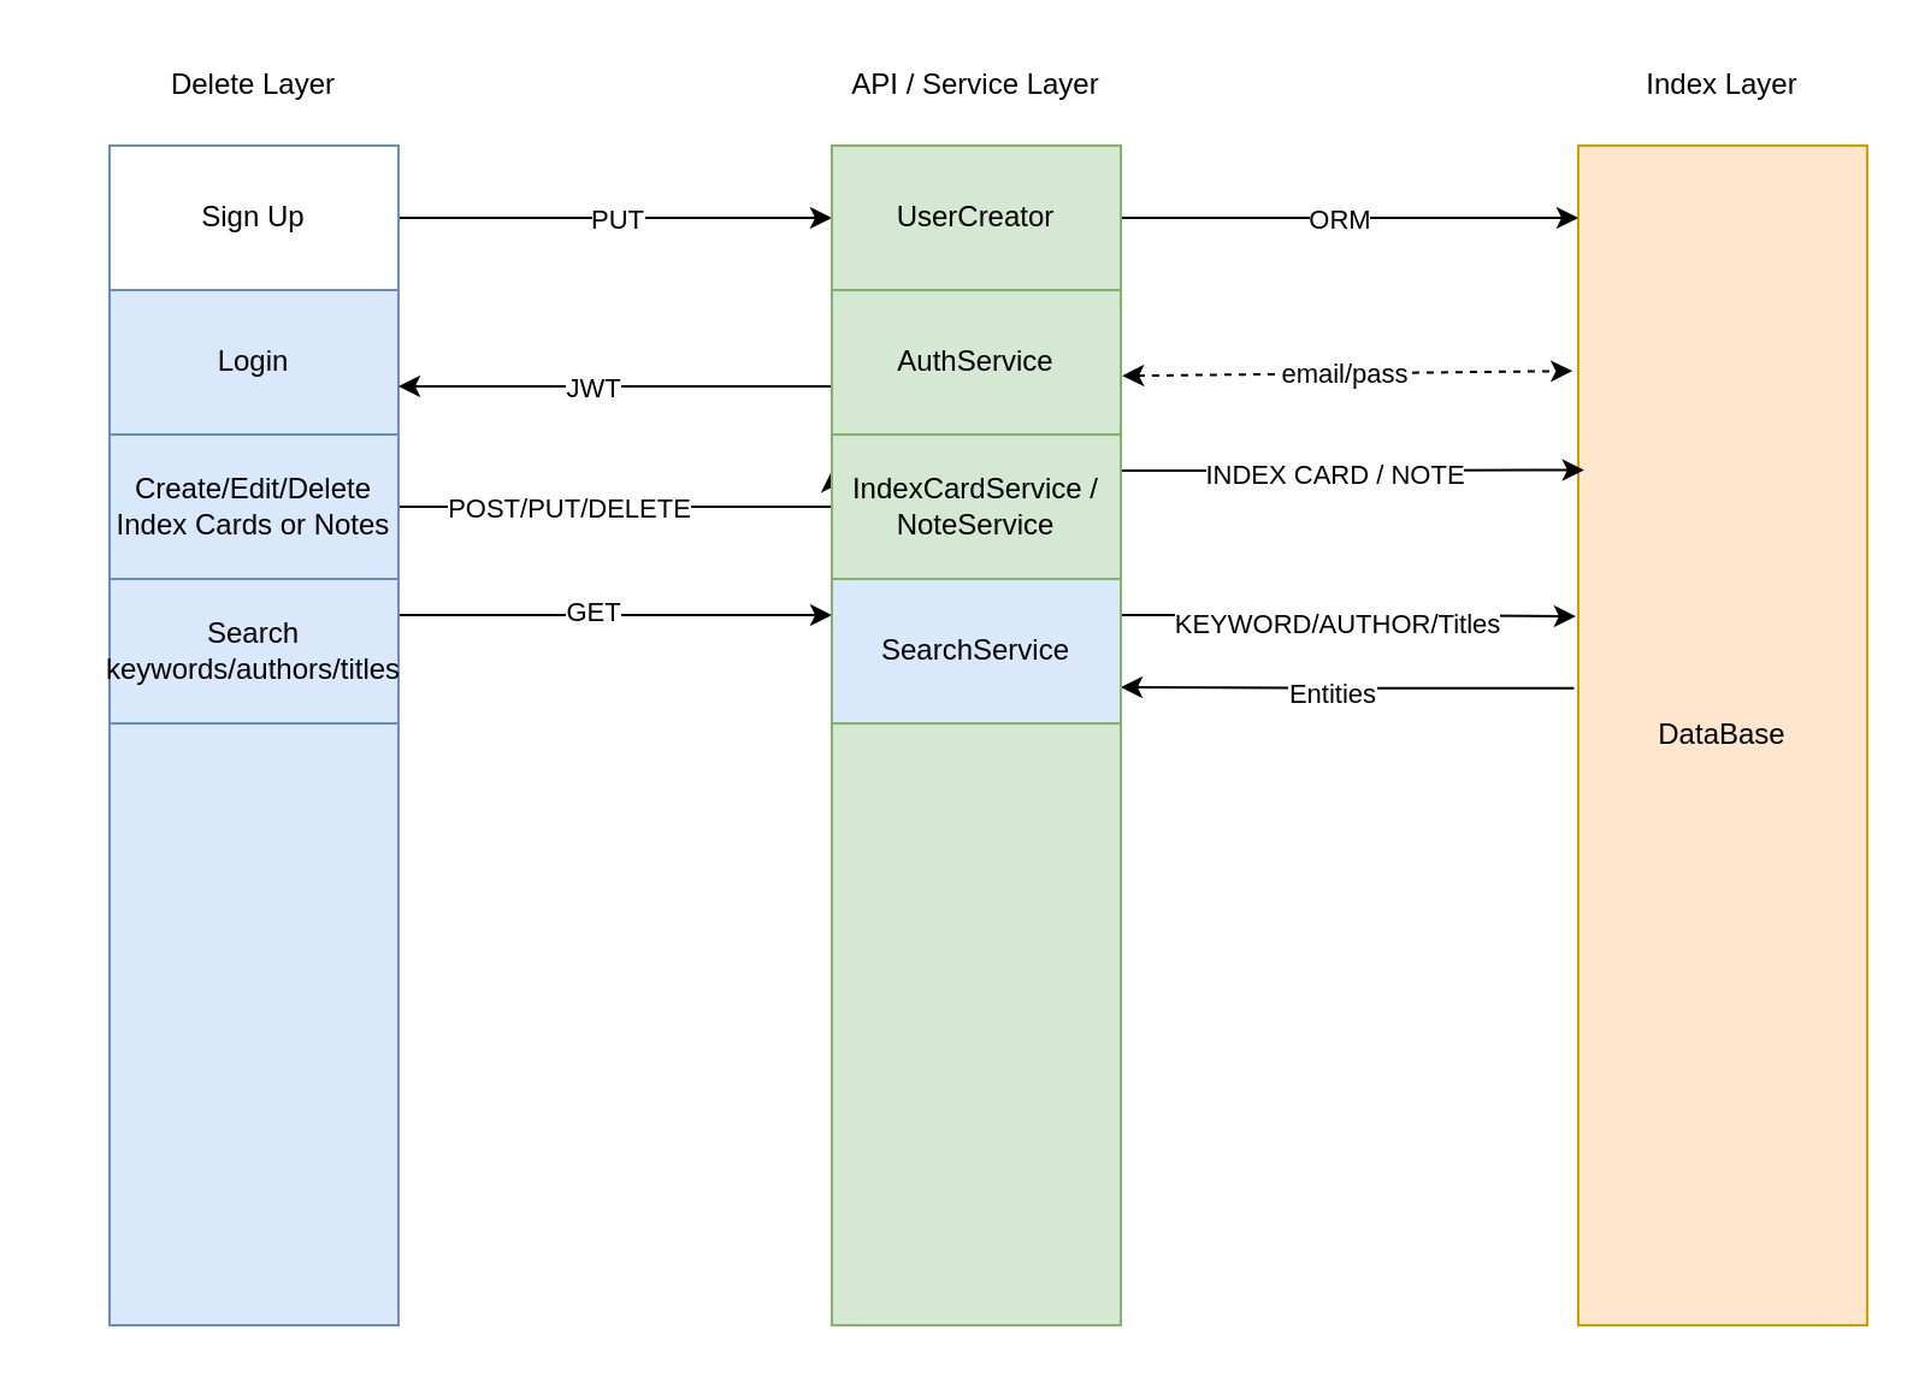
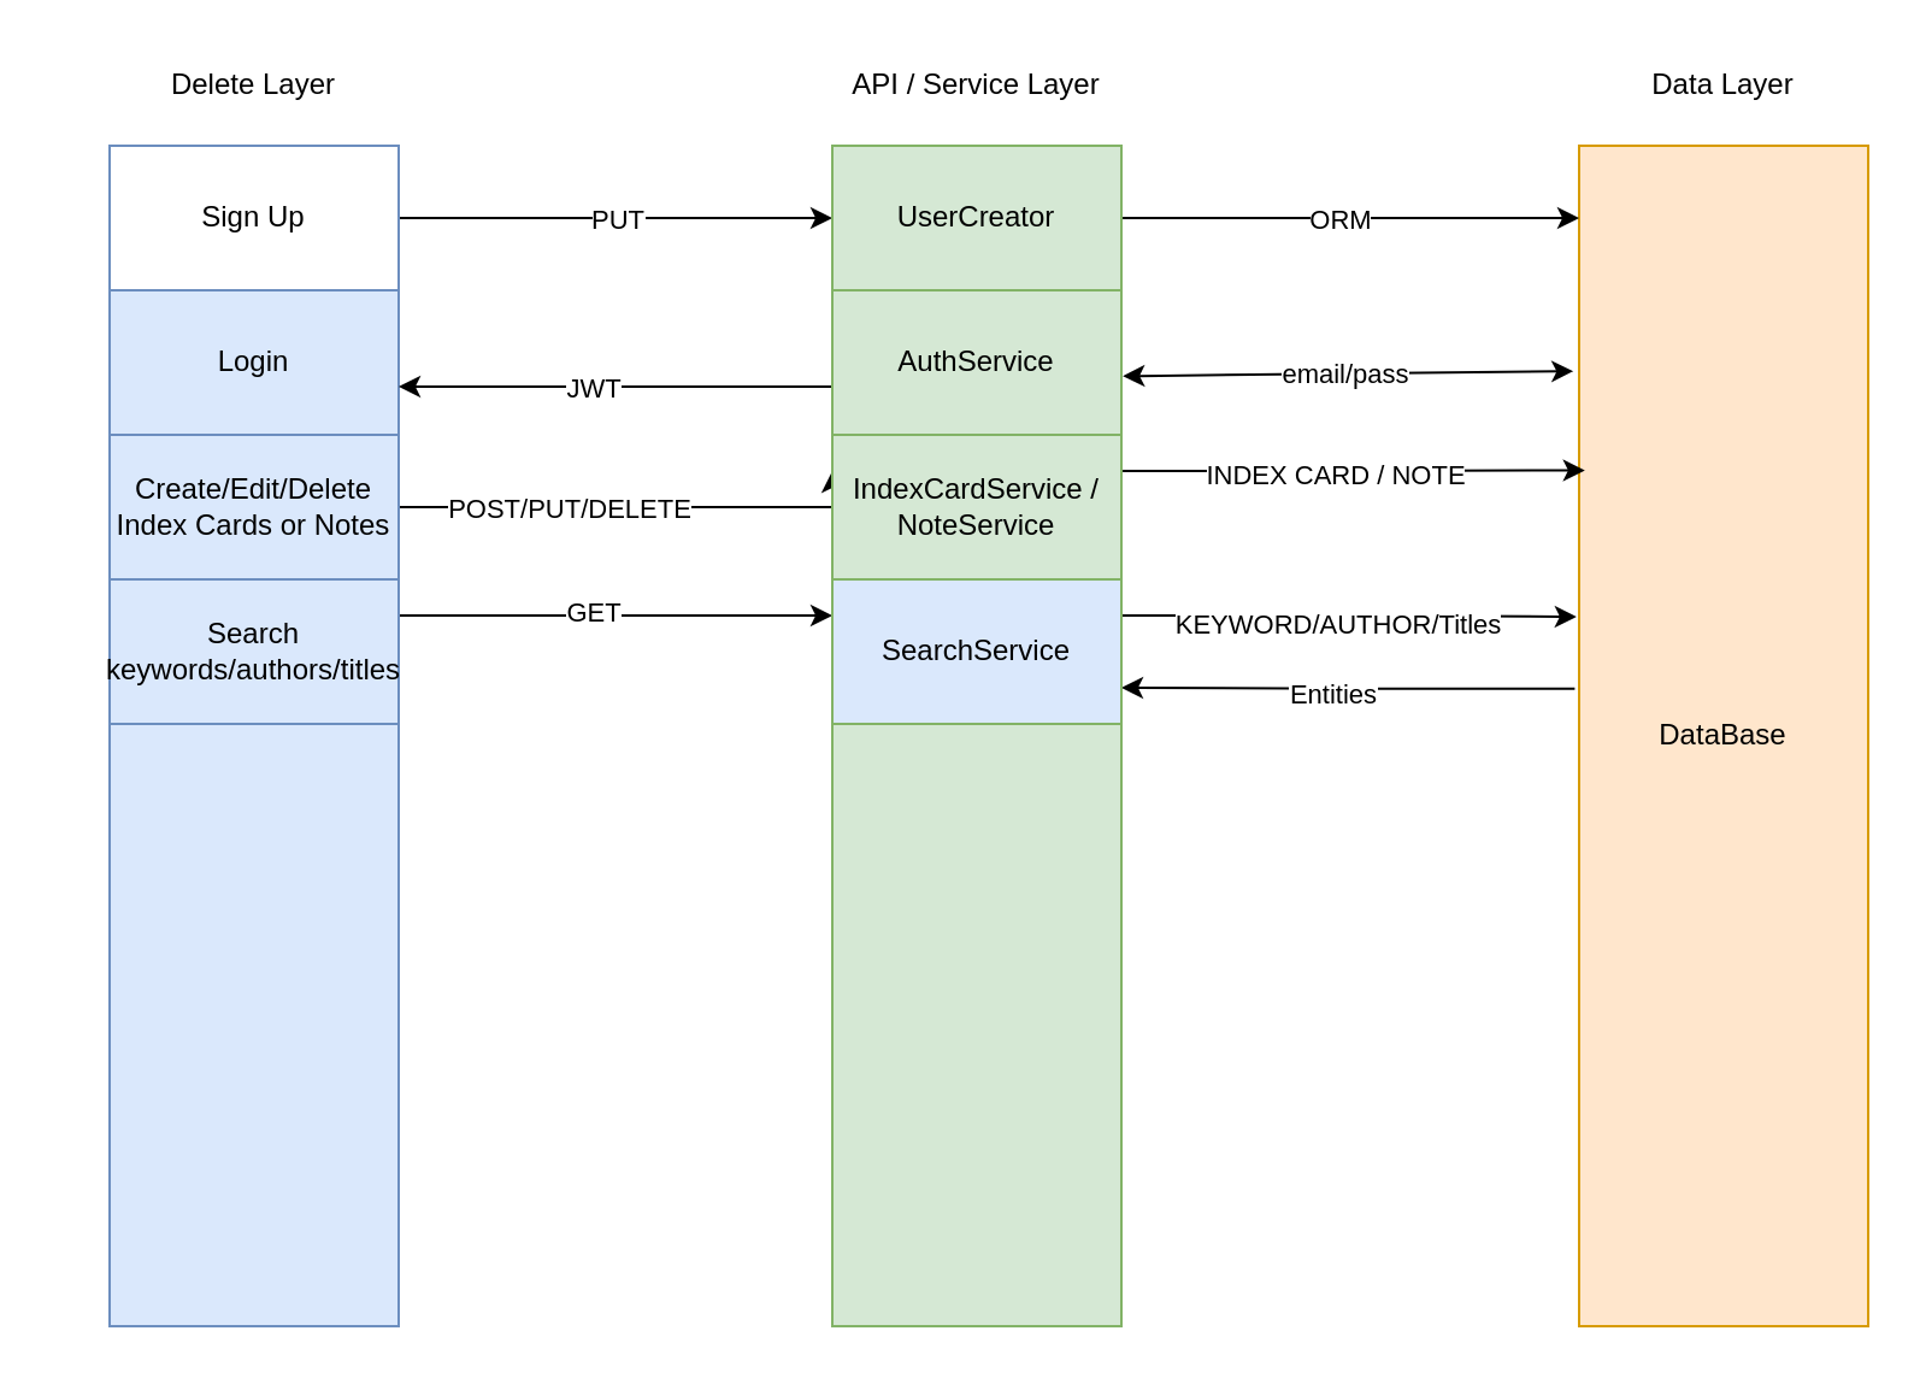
  <mxCell id="0" />
  <mxCell id="1" parent="0" />
  <mxCell id="2" value="" style="rounded=0;whiteSpace=wrap;html=1;fillColor=#dae8fc;strokeColor=#6c8ebf;" parent="1" vertex="1"><mxGeometry x="45" y="60" width="120" height="490" as="geometry" /></mxCell>
  <mxCell id="3" value="" style="rounded=0;whiteSpace=wrap;html=1;fillColor=#d5e8d4;strokeColor=#82b366;" parent="1" vertex="1"><mxGeometry x="345" y="60" width="120" height="490" as="geometry" /></mxCell>
  <mxCell id="4" style="edgeStyle=orthogonalEdgeStyle;rounded=0;orthogonalLoop=1;jettySize=auto;html=1;exitX=-0.015;exitY=0.46;exitDx=0;exitDy=0;entryX=1;entryY=0.75;entryDx=0;entryDy=0;exitPerimeter=0;" parent="1" source="6" target="30" edge="1"><mxGeometry relative="1" as="geometry" /></mxCell>
  <mxCell id="5" value="Entities" style="edgeLabel;html=1;align=center;verticalAlign=middle;resizable=0;points=[];" parent="4" vertex="1" connectable="0"><mxGeometry x="0.072" y="2" relative="1" as="geometry"><mxPoint as="offset" /></mxGeometry></mxCell>
  <mxCell id="6" value="DataBase" style="rounded=0;whiteSpace=wrap;html=1;fillColor=#ffe6cc;strokeColor=#d79b00;" parent="1" vertex="1"><mxGeometry x="655" y="60" width="120" height="490" as="geometry" /></mxCell>
  <mxCell id="7" style="edgeStyle=orthogonalEdgeStyle;rounded=0;orthogonalLoop=1;jettySize=auto;html=1;entryX=0;entryY=0.5;entryDx=0;entryDy=0;" parent="1" source="9" target="12" edge="1"><mxGeometry relative="1" as="geometry" /></mxCell>
  <mxCell id="8" value="PUT" style="edgeLabel;html=1;align=center;verticalAlign=middle;resizable=0;points=[];" parent="7" vertex="1" connectable="0"><mxGeometry x="0.195" y="-3" relative="1" as="geometry"><mxPoint x="-18" y="-3" as="offset" /></mxGeometry></mxCell>
  <mxCell id="9" value="Sign Up" style="rounded=0;whiteSpace=wrap;html=1;fillColor=#ffffff;strokeColor=#6c8ebf;" parent="1" vertex="1"><mxGeometry x="45" y="60" width="120" height="60" as="geometry" /></mxCell>
  <mxCell id="10" style="edgeStyle=orthogonalEdgeStyle;rounded=0;orthogonalLoop=1;jettySize=auto;html=1;entryX=0;entryY=0.5;entryDx=0;entryDy=0;" parent="1" source="12" edge="1"><mxGeometry relative="1" as="geometry"><mxPoint x="655" y="90" as="targetPoint" /></mxGeometry></mxCell>
  <mxCell id="11" value="ORM" style="edgeLabel;html=1;align=center;verticalAlign=middle;resizable=0;points=[];" parent="10" vertex="1" connectable="0"><mxGeometry x="0.408" y="-1" relative="1" as="geometry"><mxPoint x="-43" y="-1" as="offset" /></mxGeometry></mxCell>
  <mxCell id="12" value="UserCreator" style="rounded=0;whiteSpace=wrap;html=1;fillColor=#d5e8d4;strokeColor=#82b366;" parent="1" vertex="1"><mxGeometry x="345" y="60" width="120" height="60" as="geometry" /></mxCell>
  <mxCell id="13" value="Login" style="rounded=0;whiteSpace=wrap;html=1;fillColor=#dae8fc;strokeColor=#6c8ebf;" parent="1" vertex="1"><mxGeometry x="45" y="120" width="120" height="60" as="geometry" /></mxCell>
  <mxCell id="14" style="edgeStyle=orthogonalEdgeStyle;rounded=0;orthogonalLoop=1;jettySize=auto;html=1;exitX=0;exitY=0.5;exitDx=0;exitDy=0;entryX=1;entryY=0.5;entryDx=0;entryDy=0;" parent="1" edge="1"><mxGeometry relative="1" as="geometry"><mxPoint x="345" y="160" as="sourcePoint" /><mxPoint x="165" y="160" as="targetPoint" /><Array as="points"><mxPoint x="305" y="160" /><mxPoint x="305" y="160" /></Array></mxGeometry></mxCell>
  <mxCell id="15" value="JWT" style="edgeLabel;html=1;align=center;verticalAlign=middle;resizable=0;points=[];" parent="14" vertex="1" connectable="0"><mxGeometry x="-0.21" y="1" relative="1" as="geometry"><mxPoint x="-29" y="-1" as="offset" /></mxGeometry></mxCell>
  <mxCell id="16" value="AuthService" style="rounded=0;whiteSpace=wrap;html=1;fillColor=#d5e8d4;strokeColor=#82b366;" parent="1" vertex="1"><mxGeometry x="345" y="120" width="120" height="60" as="geometry" /></mxCell>
  <mxCell id="17" style="edgeStyle=orthogonalEdgeStyle;rounded=0;orthogonalLoop=1;jettySize=auto;html=1;exitX=1;exitY=0.25;exitDx=0;exitDy=0;entryX=0;entryY=0.25;entryDx=0;entryDy=0;" parent="1" source="19" target="25" edge="1"><mxGeometry relative="1" as="geometry"><Array as="points"><mxPoint x="165" y="210" /><mxPoint x="345" y="210" /></Array></mxGeometry></mxCell>
  <mxCell id="18" value="POST/PUT/DELETE" style="edgeLabel;html=1;align=center;verticalAlign=middle;resizable=0;points=[];" parent="17" vertex="1" connectable="0"><mxGeometry x="-0.188" relative="1" as="geometry"><mxPoint as="offset" /></mxGeometry></mxCell>
  <mxCell id="19" value="Create/Edit/Delete Index Cards or Notes" style="rounded=0;whiteSpace=wrap;html=1;fillColor=#dae8fc;strokeColor=#6c8ebf;" parent="1" vertex="1"><mxGeometry x="45" y="180" width="120" height="60" as="geometry" /></mxCell>
  <mxCell id="20" style="edgeStyle=orthogonalEdgeStyle;rounded=0;orthogonalLoop=1;jettySize=auto;html=1;exitX=1;exitY=0.25;exitDx=0;exitDy=0;entryX=0;entryY=0.25;entryDx=0;entryDy=0;" parent="1" source="22" target="30" edge="1"><mxGeometry relative="1" as="geometry" /></mxCell>
  <mxCell id="21" value="GET" style="edgeLabel;html=1;align=center;verticalAlign=middle;resizable=0;points=[];" parent="20" vertex="1" connectable="0"><mxGeometry x="-0.32" y="2" relative="1" as="geometry"><mxPoint x="19" as="offset" /></mxGeometry></mxCell>
  <mxCell id="22" value="Search keywords/authors/titles" style="rounded=0;whiteSpace=wrap;html=1;fillColor=#dae8fc;strokeColor=#6c8ebf;" parent="1" vertex="1"><mxGeometry x="45" y="240" width="120" height="60" as="geometry" /></mxCell>
  <mxCell id="23" style="edgeStyle=orthogonalEdgeStyle;rounded=0;orthogonalLoop=1;jettySize=auto;html=1;exitX=1;exitY=0.25;exitDx=0;exitDy=0;entryX=0.02;entryY=0.275;entryDx=0;entryDy=0;entryPerimeter=0;" parent="1" source="25" target="6" edge="1"><mxGeometry relative="1" as="geometry" /></mxCell>
  <mxCell id="24" value="INDEX CARD / NOTE" style="edgeLabel;html=1;align=center;verticalAlign=middle;resizable=0;points=[];" parent="23" vertex="1" connectable="0"><mxGeometry x="-0.077" y="-1" relative="1" as="geometry"><mxPoint x="-1" as="offset" /></mxGeometry></mxCell>
  <mxCell id="25" value="IndexCardService / NoteService" style="rounded=0;whiteSpace=wrap;html=1;fillColor=#d5e8d4;strokeColor=#82b366;" parent="1" vertex="1"><mxGeometry x="345" y="180" width="120" height="60" as="geometry" /></mxCell>
- <mxCell id="26" value="" style="endArrow=classic;startArrow=classic;html=1;rounded=0;entryX=-0.02;entryY=0.191;entryDx=0;entryDy=0;entryPerimeter=0;exitX=1.005;exitY=0.594;exitDx=0;exitDy=0;exitPerimeter=0;dashed=1;" parent="1" source="16" target="6" edge="1"><mxGeometry width="50" height="50" relative="1" as="geometry"><mxPoint x="475" y="160" as="sourcePoint" /><mxPoint x="525" y="110" as="targetPoint" /></mxGeometry></mxCell>
+ <mxCell id="26" value="" style="endArrow=classic;startArrow=classic;html=1;rounded=0;entryX=-0.02;entryY=0.191;entryDx=0;entryDy=0;entryPerimeter=0;exitX=1.005;exitY=0.594;exitDx=0;exitDy=0;exitPerimeter=0;" parent="1" source="16" target="6" edge="1"><mxGeometry width="50" height="50" relative="1" as="geometry"><mxPoint x="475" y="160" as="sourcePoint" /><mxPoint x="525" y="110" as="targetPoint" /></mxGeometry></mxCell>
  <mxCell id="27" value="email/pass" style="edgeLabel;html=1;align=center;verticalAlign=middle;resizable=0;points=[];" parent="26" vertex="1" connectable="0"><mxGeometry x="-0.018" relative="1" as="geometry"><mxPoint as="offset" /></mxGeometry></mxCell>
  <mxCell id="28" style="edgeStyle=orthogonalEdgeStyle;rounded=0;orthogonalLoop=1;jettySize=auto;html=1;exitX=1;exitY=0.25;exitDx=0;exitDy=0;entryX=-0.009;entryY=0.399;entryDx=0;entryDy=0;entryPerimeter=0;" parent="1" source="30" target="6" edge="1"><mxGeometry relative="1" as="geometry"><Array as="points"><mxPoint x="560" y="255" /></Array></mxGeometry></mxCell>
  <mxCell id="29" value="KEYWORD/AUTHOR/Titles" style="edgeLabel;html=1;align=center;verticalAlign=middle;resizable=0;points=[];" parent="28" vertex="1" connectable="0"><mxGeometry x="-0.308" y="-3" relative="1" as="geometry"><mxPoint x="24" as="offset" /></mxGeometry></mxCell>
  <mxCell id="30" value="SearchService" style="rounded=0;whiteSpace=wrap;html=1;fillColor=#dae8fc;strokeColor=#82b366;" parent="1" vertex="1"><mxGeometry x="345" y="240" width="120" height="60" as="geometry" /></mxCell>
  <mxCell id="31" value="Delete Layer" style="text;html=1;strokeColor=none;fillColor=none;align=center;verticalAlign=middle;whiteSpace=wrap;rounded=0;" vertex="1" parent="1"><mxGeometry x="20" y="20" width="170" height="30" as="geometry" /></mxCell>
  <mxCell id="32" value="API / Service Layer" style="text;html=1;strokeColor=none;fillColor=none;align=center;verticalAlign=middle;whiteSpace=wrap;rounded=0;" vertex="1" parent="1"><mxGeometry x="345" y="20" width="120" height="30" as="geometry" /></mxCell>
- <mxCell id="33" value="Index Layer" style="text;html=1;strokeColor=none;fillColor=none;align=center;verticalAlign=middle;whiteSpace=wrap;rounded=0;" vertex="1" parent="1"><mxGeometry x="655" y="20" width="120" height="30" as="geometry" /></mxCell>
+ <mxCell id="33" value="Data Layer" style="text;html=1;strokeColor=none;fillColor=none;align=center;verticalAlign=middle;whiteSpace=wrap;rounded=0;" vertex="1" parent="1"><mxGeometry x="655" y="20" width="120" height="30" as="geometry" /></mxCell>
